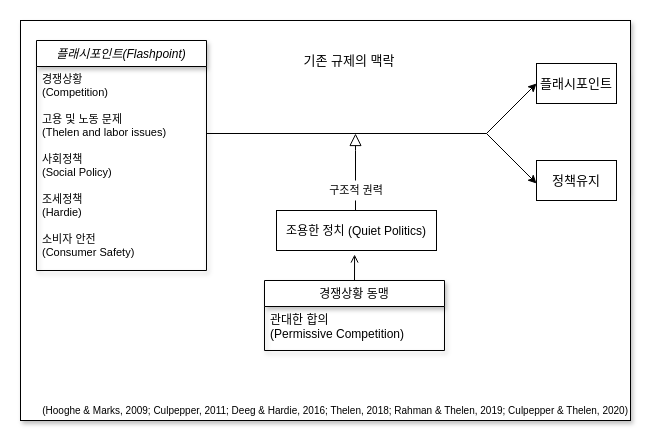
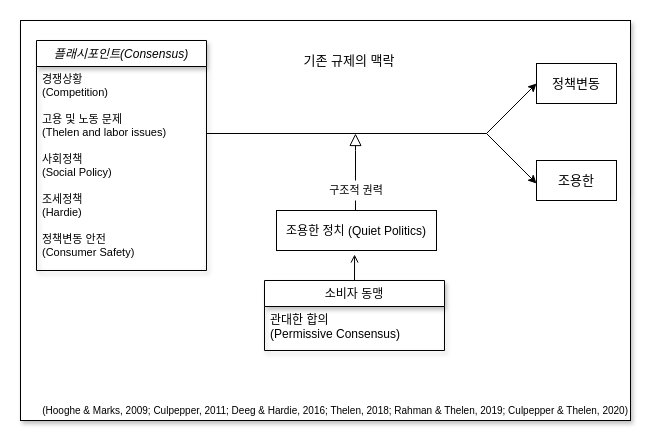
  <mxCell id="0" />
  <mxCell id="1" parent="0" />
  <mxCell id="2" value="" style="rounded=0;whiteSpace=wrap;html=1;shadow=1;" parent="1" vertex="1"><mxGeometry x="506" y="72" width="120" height="120" as="geometry" /></mxCell>
  <mxCell id="3" value="" style="rounded=0;whiteSpace=wrap;html=1;shadow=1;" parent="1" vertex="1"><mxGeometry x="20" y="20" width="610" height="400" as="geometry" /></mxCell>
- <mxCell id="4" value="플래시포인트(Flashpoint)" style="swimlane;fontStyle=2;align=center;verticalAlign=top;childLayout=stackLayout;horizontal=1;startSize=26;horizontalStack=0;resizeParent=1;resizeLast=0;collapsible=1;marginBottom=0;rounded=0;shadow=1;strokeWidth=1;" parent="1" vertex="1"><mxGeometry x="36" y="40" width="170" height="230" as="geometry"><mxRectangle x="230" y="140" width="160" height="26" as="alternateBounds" /></mxGeometry></mxCell>
+ <mxCell id="4" value="플래시포인트(Consensus)" style="swimlane;fontStyle=2;align=center;verticalAlign=top;childLayout=stackLayout;horizontal=1;startSize=26;horizontalStack=0;resizeParent=1;resizeLast=0;collapsible=1;marginBottom=0;rounded=0;shadow=1;strokeWidth=1;" parent="1" vertex="1"><mxGeometry x="36" y="40" width="170" height="230" as="geometry"><mxRectangle x="230" y="140" width="160" height="26" as="alternateBounds" /></mxGeometry></mxCell>
  <mxCell id="5" value="경쟁상황&#10;(Competition)&#10;  " style="text;align=left;verticalAlign=top;spacingLeft=4;spacingRight=4;overflow=hidden;rotatable=0;points=[[0,0.5],[1,0.5]];portConstraint=eastwest;rounded=0;shadow=0;html=0;fontSize=11;" parent="4" vertex="1"><mxGeometry y="26" width="170" height="40" as="geometry" /></mxCell>
  <mxCell id="6" value="고용 및 노동 문제&#10;(Thelen and labor issues) &#10;&#10;  " style="text;align=left;verticalAlign=top;spacingLeft=4;spacingRight=4;overflow=hidden;rotatable=0;points=[[0,0.5],[1,0.5]];portConstraint=eastwest;rounded=0;shadow=0;html=0;fontSize=11;" parent="4" vertex="1"><mxGeometry y="66" width="170" height="40" as="geometry" /></mxCell>
  <mxCell id="7" value="사회정책&#10;(Social Policy)&#10;  " style="text;align=left;verticalAlign=top;spacingLeft=4;spacingRight=4;overflow=hidden;rotatable=0;points=[[0,0.5],[1,0.5]];portConstraint=eastwest;rounded=0;shadow=0;html=0;fontSize=11;" parent="4" vertex="1"><mxGeometry y="106" width="170" height="40" as="geometry" /></mxCell>
  <mxCell id="8" value="조세정책&#10;(Hardie)&#10;  " style="text;align=left;verticalAlign=top;spacingLeft=4;spacingRight=4;overflow=hidden;rotatable=0;points=[[0,0.5],[1,0.5]];portConstraint=eastwest;rounded=0;shadow=0;html=0;fontSize=11;" parent="4" vertex="1"><mxGeometry y="146" width="170" height="40" as="geometry" /></mxCell>
- <mxCell id="9" value="소비자 안전&#10;(Consumer Safety)&#10;  " style="text;align=left;verticalAlign=top;spacingLeft=4;spacingRight=4;overflow=hidden;rotatable=0;points=[[0,0.5],[1,0.5]];portConstraint=eastwest;rounded=0;shadow=0;html=0;fontSize=11;" parent="4" vertex="1"><mxGeometry y="186" width="170" height="40" as="geometry" /></mxCell>
+ <mxCell id="9" value="정책변동 안전&#10;(Consumer Safety)&#10;  " style="text;align=left;verticalAlign=top;spacingLeft=4;spacingRight=4;overflow=hidden;rotatable=0;points=[[0,0.5],[1,0.5]];portConstraint=eastwest;rounded=0;shadow=0;html=0;fontSize=11;" parent="4" vertex="1"><mxGeometry y="186" width="170" height="40" as="geometry" /></mxCell>
  <mxCell id="10" value="" style="endArrow=block;endSize=10;endFill=0;shadow=0;strokeWidth=1;rounded=0;edgeStyle=elbowEdgeStyle;elbow=vertical;" parent="1" edge="1"><mxGeometry width="160" relative="1" as="geometry"><mxPoint x="355" y="210" as="sourcePoint" /><mxPoint x="355" y="133" as="targetPoint" /><Array as="points"><mxPoint x="346" y="150" /><mxPoint x="356" y="173" /><mxPoint x="476" y="203" /><mxPoint x="206" y="217" /></Array></mxGeometry></mxCell>
  <mxCell id="11" value="" style="endArrow=none;shadow=0;strokeWidth=1;rounded=0;endFill=0;edgeStyle=elbowEdgeStyle;elbow=vertical;exitX=1;exitY=0.5;exitDx=0;exitDy=0;" parent="1" source="5" edge="1"><mxGeometry x="0.5" y="41" relative="1" as="geometry"><mxPoint x="256" y="133" as="sourcePoint" /><mxPoint x="486" y="133" as="targetPoint" /><mxPoint x="-40" y="32" as="offset" /><Array as="points"><mxPoint x="496" y="133" /><mxPoint x="496" y="133" /><mxPoint x="296" y="133" /><mxPoint x="416" y="123" /><mxPoint x="396" y="93" /><mxPoint x="346" y="113" /></Array></mxGeometry></mxCell>
  <mxCell id="12" value="기존 규제의 맥락" style="text;html=1;strokeColor=none;fillColor=none;align=center;verticalAlign=middle;whiteSpace=wrap;rounded=0;shadow=1;fontSize=13;" parent="1" vertex="1"><mxGeometry x="276" y="50" width="146" height="20" as="geometry" /></mxCell>
  <mxCell id="13" value="구조적 권력" style="text;html=1;align=center;verticalAlign=middle;whiteSpace=wrap;rounded=0;fontSize=11;fillColor=#ffffff;" parent="1" vertex="1"><mxGeometry x="316" y="180" width="80" height="20" as="geometry" /></mxCell>
- <mxCell id="14" value="경쟁상황 동맹" style="swimlane;fontStyle=0;align=center;verticalAlign=top;childLayout=stackLayout;horizontal=1;startSize=26;horizontalStack=0;resizeParent=1;resizeLast=0;collapsible=1;marginBottom=0;rounded=0;shadow=1;strokeWidth=1;" parent="1" vertex="1"><mxGeometry x="264" y="280" width="180" height="70" as="geometry"><mxRectangle x="340" y="380" width="170" height="26" as="alternateBounds" /></mxGeometry></mxCell>
- <mxCell id="15" value="관대한 합의&#10;(Permissive Competition)&#10;" style="text;align=left;verticalAlign=top;spacingLeft=4;spacingRight=4;overflow=hidden;rotatable=0;points=[[0,0.5],[1,0.5]];portConstraint=eastwest;" parent="14" vertex="1"><mxGeometry y="26" width="180" height="44" as="geometry" /></mxCell>
+ <mxCell id="14" value="소비자 동맹" style="swimlane;fontStyle=0;align=center;verticalAlign=top;childLayout=stackLayout;horizontal=1;startSize=26;horizontalStack=0;resizeParent=1;resizeLast=0;collapsible=1;marginBottom=0;rounded=0;shadow=1;strokeWidth=1;" parent="1" vertex="1"><mxGeometry x="264" y="280" width="180" height="70" as="geometry"><mxRectangle x="340" y="380" width="170" height="26" as="alternateBounds" /></mxGeometry></mxCell>
+ <mxCell id="15" value="관대한 합의&#10;(Permissive Consensus)&#10;" style="text;align=left;verticalAlign=top;spacingLeft=4;spacingRight=4;overflow=hidden;rotatable=0;points=[[0,0.5],[1,0.5]];portConstraint=eastwest;" parent="14" vertex="1"><mxGeometry y="26" width="180" height="44" as="geometry" /></mxCell>
  <mxCell id="16" value="" style="rounded=0;whiteSpace=wrap;html=1;fontSize=11;fillColor=#ffffff;align=left;verticalAlign=bottom;" parent="1" vertex="1"><mxGeometry x="276" y="210" width="160" height="40" as="geometry" /></mxCell>
  <mxCell id="17" value="조용한 정치 (Quiet Politics)" style="text;align=center;verticalAlign=middle;spacingLeft=4;spacingRight=4;overflow=hidden;rotatable=0;points=[[0,0.5],[1,0.5]];portConstraint=eastwest;" parent="1" vertex="1"><mxGeometry x="276" y="210" width="160" height="40" as="geometry" /></mxCell>
  <mxCell id="18" value="" style="endArrow=open;html=1;fontSize=13;exitX=0.5;exitY=0;exitDx=0;exitDy=0;entryX=0.488;entryY=1.1;entryDx=0;entryDy=0;entryPerimeter=0;" parent="1" edge="1" target="17" source="14"><mxGeometry width="50" height="50" relative="1" as="geometry"><mxPoint x="325" y="299" as="sourcePoint" /><mxPoint x="354" y="270" as="targetPoint" /></mxGeometry></mxCell>
- <mxCell id="19" value="플래시포인트" style="text;html=1;align=center;verticalAlign=middle;whiteSpace=wrap;rounded=0;fontSize=13;strokeColor=#000000;fillColor=#ffffff;" parent="1" vertex="1"><mxGeometry x="536" y="63" width="80" height="40" as="geometry" /></mxCell>
- <mxCell id="20" value="정책유지" style="text;html=1;align=center;verticalAlign=middle;whiteSpace=wrap;rounded=0;fontSize=13;strokeColor=#000000;fillColor=#ffffff;" parent="1" vertex="1"><mxGeometry x="536" y="160" width="80" height="40" as="geometry" /></mxCell>
+ <mxCell id="19" value="정책변동" style="text;html=1;align=center;verticalAlign=middle;whiteSpace=wrap;rounded=0;fontSize=13;strokeColor=#000000;fillColor=#ffffff;" parent="1" vertex="1"><mxGeometry x="536" y="63" width="80" height="40" as="geometry" /></mxCell>
+ <mxCell id="20" value="조용한" style="text;html=1;align=center;verticalAlign=middle;whiteSpace=wrap;rounded=0;fontSize=13;strokeColor=#000000;fillColor=#ffffff;" parent="1" vertex="1"><mxGeometry x="536" y="160" width="80" height="40" as="geometry" /></mxCell>
  <mxCell id="21" value="" style="endArrow=classic;html=1;fontSize=13;" parent="1" edge="1"><mxGeometry width="50" height="50" relative="1" as="geometry"><mxPoint x="486" y="133" as="sourcePoint" /><mxPoint x="536" y="83" as="targetPoint" /></mxGeometry></mxCell>
  <mxCell id="22" value="" style="endArrow=classic;html=1;fontSize=13;entryX=0;entryY=0.5;entryDx=0;entryDy=0;" parent="1" edge="1"><mxGeometry width="50" height="50" relative="1" as="geometry"><mxPoint x="486" y="133" as="sourcePoint" /><mxPoint x="536" y="183" as="targetPoint" /></mxGeometry></mxCell>
  <mxCell id="23" value="(Hooghe &amp;amp; Marks, 2009;&amp;nbsp;Culpepper, 2011; Deeg &amp;amp; Hardie, 2016; Thelen, 2018;&amp;nbsp;Rahman &amp;amp; Thelen, 2019; Culpepper &amp;amp; Thelen, 2020)" style="text;html=1;strokeColor=none;fillColor=none;align=right;verticalAlign=middle;whiteSpace=wrap;rounded=0;fontSize=10;" parent="1" vertex="1"><mxGeometry x="20" y="400" width="610" height="20" as="geometry" /></mxCell>
